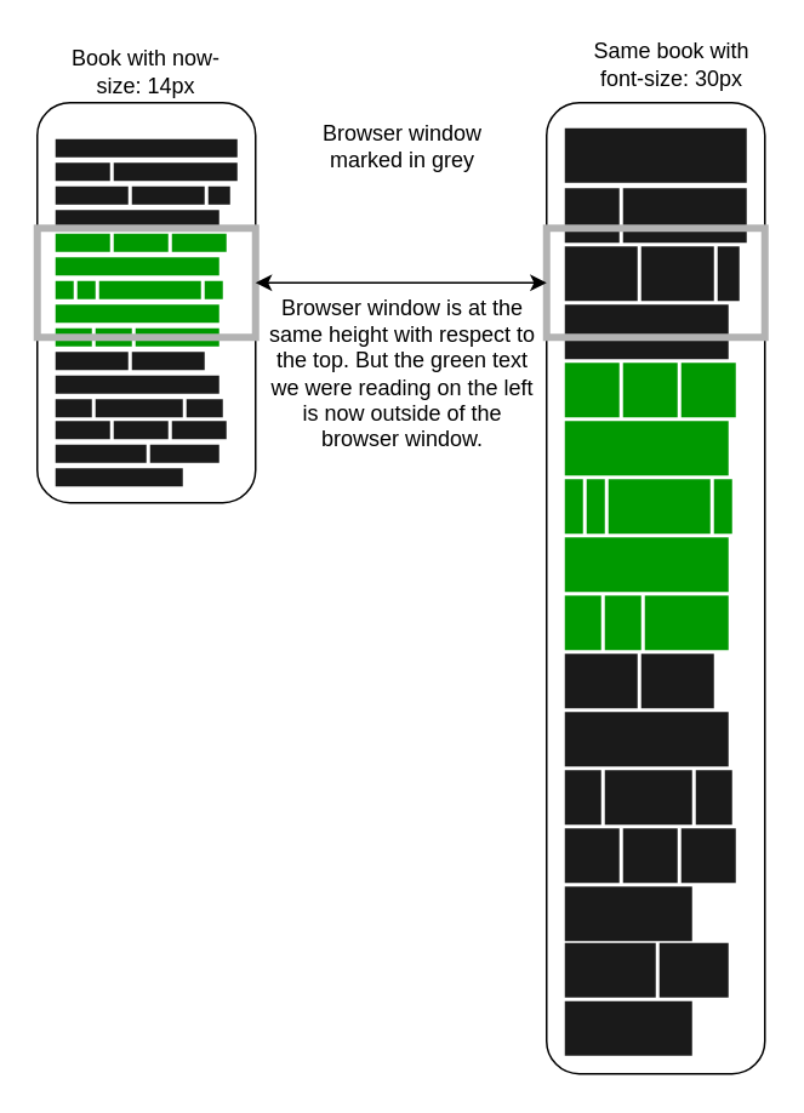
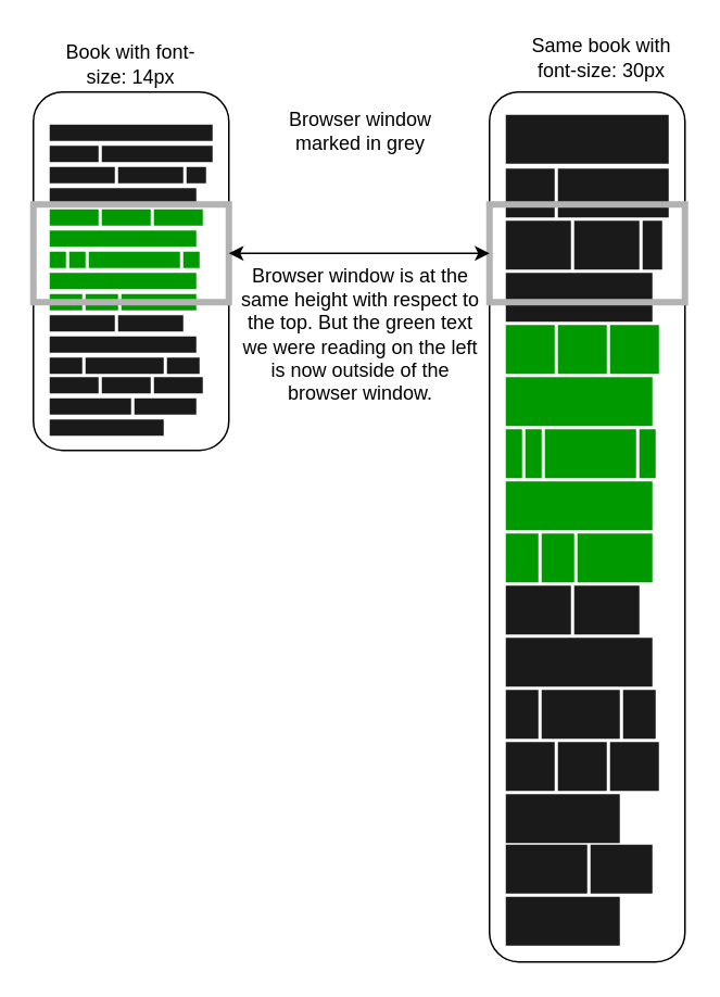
  <mxCell id="0" />
  <mxCell id="1" parent="0" />
  <mxCell id="2" value="" style="rounded=1;whiteSpace=wrap;html=1;" vertex="1" parent="1"><mxGeometry x="300" y="56" width="120" height="534" as="geometry" /></mxCell>
  <mxCell id="3" value="" style="rounded=1;whiteSpace=wrap;html=1;" vertex="1" parent="1"><mxGeometry x="20" y="56" width="120" height="220" as="geometry" /></mxCell>
  <mxCell id="4" value="" style="rounded=0;whiteSpace=wrap;html=1;fillColor=#1A1A1A;strokeColor=none;" vertex="1" parent="1"><mxGeometry x="30" y="76" width="100" height="10" as="geometry" /></mxCell>
  <mxCell id="5" value="" style="rounded=0;whiteSpace=wrap;html=1;fillColor=#1A1A1A;strokeColor=none;" vertex="1" parent="1"><mxGeometry x="30" y="89" width="30" height="10" as="geometry" /></mxCell>
  <mxCell id="6" value="" style="rounded=0;whiteSpace=wrap;html=1;fillColor=#1A1A1A;strokeColor=none;" vertex="1" parent="1"><mxGeometry x="30" y="102" width="40" height="10" as="geometry" /></mxCell>
  <mxCell id="7" value="" style="rounded=0;whiteSpace=wrap;html=1;fillColor=#1A1A1A;strokeColor=none;" vertex="1" parent="1"><mxGeometry x="30" y="115" width="90" height="10" as="geometry" /></mxCell>
  <mxCell id="8" value="" style="rounded=0;whiteSpace=wrap;html=1;fillColor=#009900;strokeColor=none;" vertex="1" parent="1"><mxGeometry x="30" y="128" width="30" height="10" as="geometry" /></mxCell>
  <mxCell id="9" value="" style="rounded=0;whiteSpace=wrap;html=1;fillColor=#009900;strokeColor=none;" vertex="1" parent="1"><mxGeometry x="30" y="141" width="90" height="10" as="geometry" /></mxCell>
  <mxCell id="10" value="" style="rounded=0;whiteSpace=wrap;html=1;fillColor=#009900;strokeColor=none;" vertex="1" parent="1"><mxGeometry x="30" y="154" width="10" height="10" as="geometry" /></mxCell>
  <mxCell id="11" value="" style="rounded=0;whiteSpace=wrap;html=1;fillColor=#009900;strokeColor=none;" vertex="1" parent="1"><mxGeometry x="30" y="167" width="90" height="10" as="geometry" /></mxCell>
  <mxCell id="12" value="" style="rounded=0;whiteSpace=wrap;html=1;fillColor=#009900;strokeColor=none;" vertex="1" parent="1"><mxGeometry x="30" y="180" width="20" height="10" as="geometry" /></mxCell>
  <mxCell id="13" value="" style="rounded=0;whiteSpace=wrap;html=1;fillColor=#1A1A1A;strokeColor=none;" vertex="1" parent="1"><mxGeometry x="30" y="193" width="40" height="10" as="geometry" /></mxCell>
  <mxCell id="14" value="" style="rounded=0;whiteSpace=wrap;html=1;fillColor=#1A1A1A;strokeColor=none;" vertex="1" parent="1"><mxGeometry x="30" y="206" width="90" height="10" as="geometry" /></mxCell>
  <mxCell id="15" value="" style="rounded=0;whiteSpace=wrap;html=1;fillColor=#1A1A1A;strokeColor=none;" vertex="1" parent="1"><mxGeometry x="30" y="219" width="20" height="10" as="geometry" /></mxCell>
  <mxCell id="16" value="" style="rounded=0;whiteSpace=wrap;html=1;fillColor=#1A1A1A;strokeColor=none;" vertex="1" parent="1"><mxGeometry x="30" y="231" width="30" height="10" as="geometry" /></mxCell>
  <mxCell id="17" value="" style="rounded=0;whiteSpace=wrap;html=1;fillColor=#1A1A1A;strokeColor=none;" vertex="1" parent="1"><mxGeometry x="30" y="244" width="50" height="10" as="geometry" /></mxCell>
  <mxCell id="18" value="" style="rounded=0;whiteSpace=wrap;html=1;fillColor=#1A1A1A;strokeColor=none;" vertex="1" parent="1"><mxGeometry x="30" y="257" width="70" height="10" as="geometry" /></mxCell>
  <mxCell id="19" value="" style="rounded=0;whiteSpace=wrap;html=1;fillColor=#1A1A1A;strokeColor=none;" vertex="1" parent="1"><mxGeometry x="62" y="89" width="68" height="10" as="geometry" /></mxCell>
  <mxCell id="20" value="" style="rounded=0;whiteSpace=wrap;html=1;fillColor=#1A1A1A;strokeColor=none;" vertex="1" parent="1"><mxGeometry x="72" y="102" width="40" height="10" as="geometry" /></mxCell>
  <mxCell id="21" value="" style="rounded=0;whiteSpace=wrap;html=1;fillColor=#1A1A1A;strokeColor=none;" vertex="1" parent="1"><mxGeometry x="114" y="102" width="12" height="10" as="geometry" /></mxCell>
  <mxCell id="22" value="" style="rounded=0;whiteSpace=wrap;html=1;fillColor=#009900;strokeColor=none;" vertex="1" parent="1"><mxGeometry x="62" y="128" width="30" height="10" as="geometry" /></mxCell>
  <mxCell id="23" value="" style="rounded=0;whiteSpace=wrap;html=1;fillColor=#009900;strokeColor=none;" vertex="1" parent="1"><mxGeometry x="94" y="128" width="30" height="10" as="geometry" /></mxCell>
  <mxCell id="24" value="" style="rounded=0;whiteSpace=wrap;html=1;fillColor=#009900;strokeColor=none;" vertex="1" parent="1"><mxGeometry x="42" y="154" width="10" height="10" as="geometry" /></mxCell>
  <mxCell id="25" value="" style="rounded=0;whiteSpace=wrap;html=1;fillColor=#009900;strokeColor=none;" vertex="1" parent="1"><mxGeometry x="54" y="154" width="56" height="10" as="geometry" /></mxCell>
  <mxCell id="26" value="" style="rounded=0;whiteSpace=wrap;html=1;fillColor=#009900;strokeColor=none;" vertex="1" parent="1"><mxGeometry x="112" y="154" width="10" height="10" as="geometry" /></mxCell>
  <mxCell id="27" value="" style="rounded=0;whiteSpace=wrap;html=1;fillColor=#009900;strokeColor=none;" vertex="1" parent="1"><mxGeometry x="52" y="180" width="20" height="10" as="geometry" /></mxCell>
  <mxCell id="28" value="" style="rounded=0;whiteSpace=wrap;html=1;fillColor=#009900;strokeColor=none;" vertex="1" parent="1"><mxGeometry x="74" y="180" width="46" height="10" as="geometry" /></mxCell>
  <mxCell id="29" value="" style="rounded=0;whiteSpace=wrap;html=1;fillColor=#1A1A1A;strokeColor=none;" vertex="1" parent="1"><mxGeometry x="72" y="193" width="40" height="10" as="geometry" /></mxCell>
  <mxCell id="30" value="" style="rounded=0;whiteSpace=wrap;html=1;fillColor=#1A1A1A;strokeColor=none;" vertex="1" parent="1"><mxGeometry x="52" y="219" width="48" height="10" as="geometry" /></mxCell>
  <mxCell id="31" value="" style="rounded=0;whiteSpace=wrap;html=1;fillColor=#1A1A1A;strokeColor=none;" vertex="1" parent="1"><mxGeometry x="102" y="219" width="20" height="10" as="geometry" /></mxCell>
  <mxCell id="32" value="" style="rounded=0;whiteSpace=wrap;html=1;fillColor=#1A1A1A;strokeColor=none;" vertex="1" parent="1"><mxGeometry x="62" y="231" width="30" height="10" as="geometry" /></mxCell>
  <mxCell id="33" value="" style="rounded=0;whiteSpace=wrap;html=1;fillColor=#1A1A1A;strokeColor=none;" vertex="1" parent="1"><mxGeometry x="94" y="231" width="30" height="10" as="geometry" /></mxCell>
  <mxCell id="34" value="" style="rounded=0;whiteSpace=wrap;html=1;fillColor=#1A1A1A;strokeColor=none;" vertex="1" parent="1"><mxGeometry x="82" y="244" width="38" height="10" as="geometry" /></mxCell>
  <mxCell id="35" value="" style="rounded=0;whiteSpace=wrap;html=1;fillColor=none;strokeColor=#B3B3B3;strokeWidth=4;" vertex="1" parent="1"><mxGeometry x="20" y="125" width="120" height="60" as="geometry" /></mxCell>
  <mxCell id="36" value="" style="rounded=0;whiteSpace=wrap;html=1;fillColor=#1A1A1A;strokeColor=none;imageHeight=28;" vertex="1" parent="1"><mxGeometry x="310" y="70" width="100" height="30" as="geometry" /></mxCell>
  <mxCell id="37" value="" style="rounded=0;whiteSpace=wrap;html=1;fillColor=#1A1A1A;strokeColor=none;imageHeight=28;" vertex="1" parent="1"><mxGeometry x="310" y="103" width="30" height="30" as="geometry" /></mxCell>
  <mxCell id="38" value="" style="rounded=0;whiteSpace=wrap;html=1;fillColor=#1A1A1A;strokeColor=none;imageHeight=28;" vertex="1" parent="1"><mxGeometry x="310" y="135" width="40" height="30" as="geometry" /></mxCell>
  <mxCell id="39" value="" style="rounded=0;whiteSpace=wrap;html=1;fillColor=#1A1A1A;strokeColor=none;imageHeight=28;" vertex="1" parent="1"><mxGeometry x="310" y="167" width="90" height="30" as="geometry" /></mxCell>
  <mxCell id="40" value="" style="rounded=0;whiteSpace=wrap;html=1;fillColor=#009900;strokeColor=none;imageHeight=28;" vertex="1" parent="1"><mxGeometry x="310" y="199" width="30" height="30" as="geometry" /></mxCell>
  <mxCell id="41" value="" style="rounded=0;whiteSpace=wrap;html=1;fillColor=#009900;strokeColor=none;imageHeight=28;" vertex="1" parent="1"><mxGeometry x="310" y="231" width="90" height="30" as="geometry" /></mxCell>
  <mxCell id="42" value="" style="rounded=0;whiteSpace=wrap;html=1;fillColor=#009900;strokeColor=none;imageHeight=28;" vertex="1" parent="1"><mxGeometry x="310" y="263" width="10" height="30" as="geometry" /></mxCell>
  <mxCell id="43" value="" style="rounded=0;whiteSpace=wrap;html=1;fillColor=#009900;strokeColor=none;imageHeight=28;" vertex="1" parent="1"><mxGeometry x="310" y="295" width="90" height="30" as="geometry" /></mxCell>
  <mxCell id="44" value="" style="rounded=0;whiteSpace=wrap;html=1;fillColor=#009900;strokeColor=none;imageHeight=28;" vertex="1" parent="1"><mxGeometry x="310" y="327" width="20" height="30" as="geometry" /></mxCell>
  <mxCell id="45" value="" style="rounded=0;whiteSpace=wrap;html=1;fillColor=#1A1A1A;strokeColor=none;imageHeight=28;" vertex="1" parent="1"><mxGeometry x="310" y="359" width="40" height="30" as="geometry" /></mxCell>
  <mxCell id="46" value="" style="rounded=0;whiteSpace=wrap;html=1;fillColor=#1A1A1A;strokeColor=none;imageHeight=28;" vertex="1" parent="1"><mxGeometry x="310" y="391" width="90" height="30" as="geometry" /></mxCell>
  <mxCell id="47" value="" style="rounded=0;whiteSpace=wrap;html=1;fillColor=#1A1A1A;strokeColor=none;imageHeight=28;" vertex="1" parent="1"><mxGeometry x="310" y="423" width="20" height="30" as="geometry" /></mxCell>
  <mxCell id="48" value="" style="rounded=0;whiteSpace=wrap;html=1;fillColor=#1A1A1A;strokeColor=none;imageHeight=28;" vertex="1" parent="1"><mxGeometry x="310" y="455" width="30" height="30" as="geometry" /></mxCell>
  <mxCell id="49" value="" style="rounded=0;whiteSpace=wrap;html=1;fillColor=#1A1A1A;strokeColor=none;imageHeight=28;" vertex="1" parent="1"><mxGeometry x="310" y="518" width="50" height="30" as="geometry" /></mxCell>
  <mxCell id="50" value="" style="rounded=0;whiteSpace=wrap;html=1;fillColor=#1A1A1A;strokeColor=none;imageHeight=28;" vertex="1" parent="1"><mxGeometry x="310" y="487" width="70" height="30" as="geometry" /></mxCell>
  <mxCell id="51" value="" style="rounded=0;whiteSpace=wrap;html=1;fillColor=#1A1A1A;strokeColor=none;imageHeight=28;" vertex="1" parent="1"><mxGeometry x="342" y="103" width="68" height="30" as="geometry" /></mxCell>
  <mxCell id="52" value="" style="rounded=0;whiteSpace=wrap;html=1;fillColor=#1A1A1A;strokeColor=none;imageHeight=28;" vertex="1" parent="1"><mxGeometry x="352" y="135" width="40" height="30" as="geometry" /></mxCell>
  <mxCell id="53" value="" style="rounded=0;whiteSpace=wrap;html=1;fillColor=#1A1A1A;strokeColor=none;imageHeight=28;" vertex="1" parent="1"><mxGeometry x="394" y="135" width="12" height="30" as="geometry" /></mxCell>
  <mxCell id="54" value="" style="rounded=0;whiteSpace=wrap;html=1;fillColor=#009900;strokeColor=none;imageHeight=28;" vertex="1" parent="1"><mxGeometry x="342" y="199" width="30" height="30" as="geometry" /></mxCell>
  <mxCell id="55" value="" style="rounded=0;whiteSpace=wrap;html=1;fillColor=#009900;strokeColor=none;imageHeight=28;" vertex="1" parent="1"><mxGeometry x="374" y="199" width="30" height="30" as="geometry" /></mxCell>
  <mxCell id="56" value="" style="rounded=0;whiteSpace=wrap;html=1;fillColor=#009900;strokeColor=none;imageHeight=28;" vertex="1" parent="1"><mxGeometry x="322" y="263" width="10" height="30" as="geometry" /></mxCell>
  <mxCell id="57" value="" style="rounded=0;whiteSpace=wrap;html=1;fillColor=#009900;strokeColor=none;imageHeight=28;" vertex="1" parent="1"><mxGeometry x="334" y="263" width="56" height="30" as="geometry" /></mxCell>
  <mxCell id="58" value="" style="rounded=0;whiteSpace=wrap;html=1;fillColor=#009900;strokeColor=none;imageHeight=28;" vertex="1" parent="1"><mxGeometry x="392" y="263" width="10" height="30" as="geometry" /></mxCell>
  <mxCell id="59" value="" style="rounded=0;whiteSpace=wrap;html=1;fillColor=#009900;strokeColor=none;imageHeight=28;" vertex="1" parent="1"><mxGeometry x="332" y="327" width="20" height="30" as="geometry" /></mxCell>
  <mxCell id="60" value="" style="rounded=0;whiteSpace=wrap;html=1;fillColor=#009900;strokeColor=none;imageHeight=28;" vertex="1" parent="1"><mxGeometry x="354" y="327" width="46" height="30" as="geometry" /></mxCell>
  <mxCell id="61" value="" style="rounded=0;whiteSpace=wrap;html=1;fillColor=#1A1A1A;strokeColor=none;imageHeight=28;" vertex="1" parent="1"><mxGeometry x="352" y="359" width="40" height="30" as="geometry" /></mxCell>
  <mxCell id="62" value="" style="rounded=0;whiteSpace=wrap;html=1;fillColor=#1A1A1A;strokeColor=none;imageHeight=28;" vertex="1" parent="1"><mxGeometry x="332" y="423" width="48" height="30" as="geometry" /></mxCell>
  <mxCell id="63" value="" style="rounded=0;whiteSpace=wrap;html=1;fillColor=#1A1A1A;strokeColor=none;imageHeight=28;" vertex="1" parent="1"><mxGeometry x="382" y="423" width="20" height="30" as="geometry" /></mxCell>
  <mxCell id="64" value="" style="rounded=0;whiteSpace=wrap;html=1;fillColor=#1A1A1A;strokeColor=none;imageHeight=28;" vertex="1" parent="1"><mxGeometry x="342" y="455" width="30" height="30" as="geometry" /></mxCell>
  <mxCell id="65" value="" style="rounded=0;whiteSpace=wrap;html=1;fillColor=#1A1A1A;strokeColor=none;imageHeight=28;" vertex="1" parent="1"><mxGeometry x="374" y="455" width="30" height="30" as="geometry" /></mxCell>
  <mxCell id="66" value="" style="rounded=0;whiteSpace=wrap;html=1;fillColor=#1A1A1A;strokeColor=none;imageHeight=28;" vertex="1" parent="1"><mxGeometry x="362" y="518" width="38" height="30" as="geometry" /></mxCell>
  <mxCell id="67" value="" style="rounded=0;whiteSpace=wrap;html=1;fillColor=#1A1A1A;strokeColor=none;" vertex="1" parent="1"><mxGeometry x="310" y="550" width="70" height="30" as="geometry" /></mxCell>
  <mxCell id="68" value="" style="rounded=0;whiteSpace=wrap;html=1;fillColor=none;strokeColor=#B3B3B3;strokeWidth=4;" vertex="1" parent="1"><mxGeometry x="300" y="125" width="120" height="60" as="geometry" /></mxCell>
  <mxCell id="69" value="" style="endArrow=classic;startArrow=classic;html=1;rounded=0;entryX=0;entryY=0.5;entryDx=0;entryDy=0;exitX=1;exitY=0.5;exitDx=0;exitDy=0;" edge="1" parent="1" source="35" target="68"><mxGeometry width="50" height="50" relative="1" as="geometry"><mxPoint x="210" y="236" as="sourcePoint" /><mxPoint x="260" y="186" as="targetPoint" /></mxGeometry></mxCell>
  <mxCell id="70" value="Browser window is at the same height with respect to the top. But the green text we were reading on the left is now outside of the browser window." style="text;html=1;strokeColor=none;fillColor=none;align=center;verticalAlign=middle;whiteSpace=wrap;rounded=0;strokeWidth=3;" vertex="1" parent="1"><mxGeometry x="146" y="190" width="150" height="30" as="geometry" /></mxCell>
- <mxCell id="71" value="Book with now-size: 14px" style="text;html=1;strokeColor=none;fillColor=none;align=center;verticalAlign=middle;whiteSpace=wrap;rounded=0;strokeWidth=3;" vertex="1" parent="1"><mxGeometry x="30" y="24" width="100" height="30" as="geometry" /></mxCell>
+ <mxCell id="71" value="Book with font-size: 14px" style="text;html=1;strokeColor=none;fillColor=none;align=center;verticalAlign=middle;whiteSpace=wrap;rounded=0;strokeWidth=3;" vertex="1" parent="1"><mxGeometry x="30" y="24" width="100" height="30" as="geometry" /></mxCell>
  <mxCell id="72" value="Same book with font-size: 30px" style="text;html=1;strokeColor=none;fillColor=none;align=center;verticalAlign=middle;whiteSpace=wrap;rounded=0;strokeWidth=3;" vertex="1" parent="1"><mxGeometry x="319" y="20" width="100" height="30" as="geometry" /></mxCell>
  <mxCell id="73" value="Browser window marked in grey" style="text;html=1;strokeColor=none;fillColor=none;align=center;verticalAlign=middle;whiteSpace=wrap;rounded=0;strokeWidth=4;" vertex="1" parent="1"><mxGeometry x="166" y="65" width="110" height="30" as="geometry" /></mxCell>
